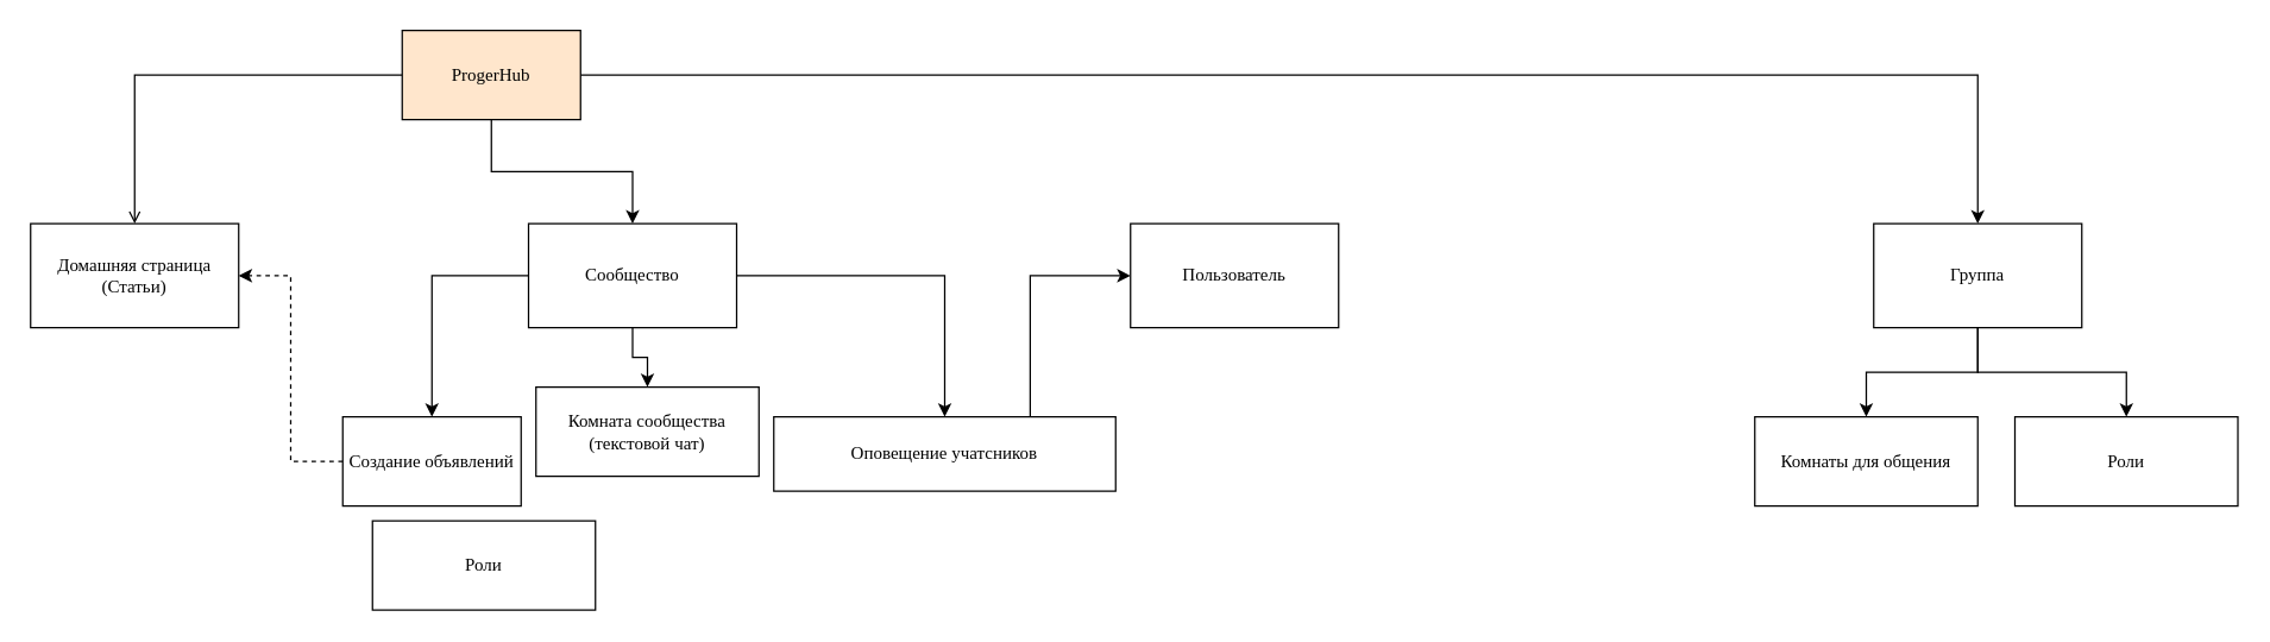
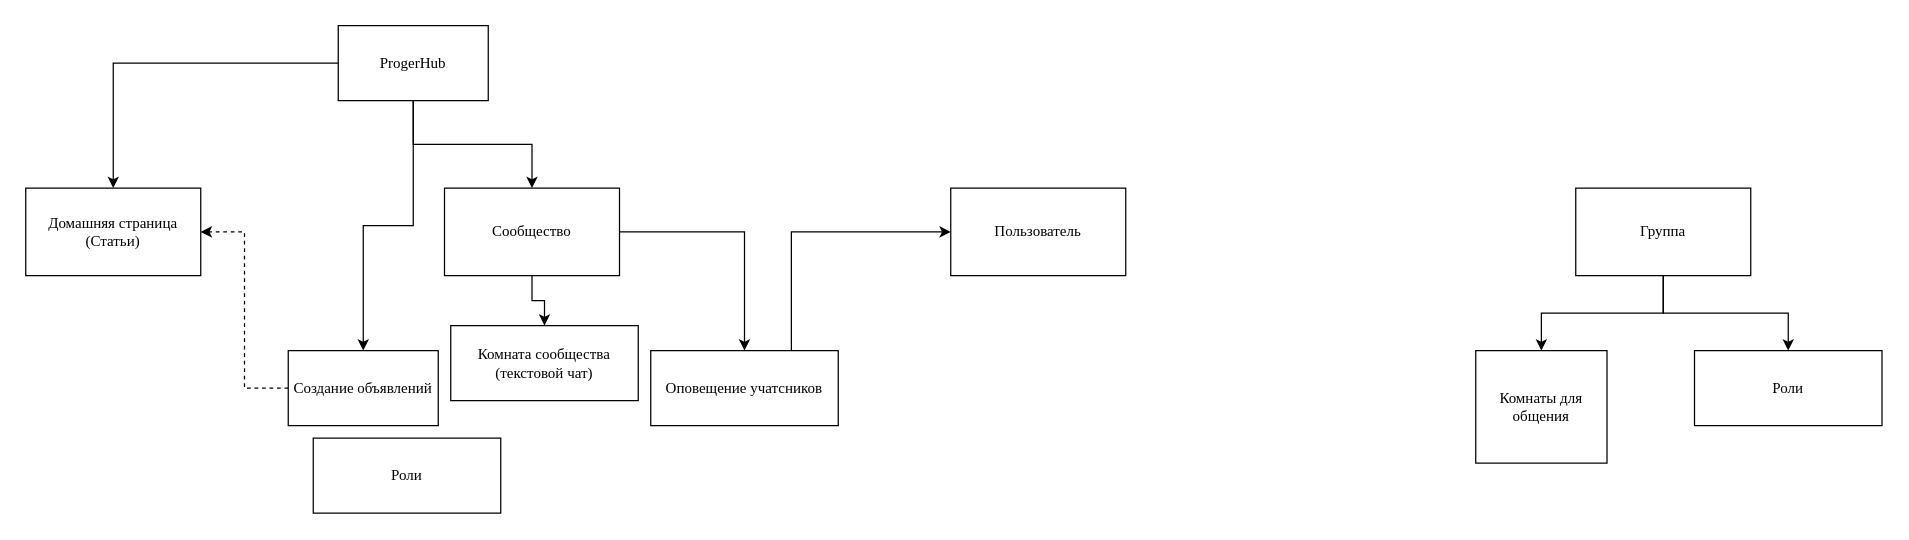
  <mxCell id="0" />
  <mxCell id="1" parent="0" />
- <mxCell id="2" style="edgeStyle=orthogonalEdgeStyle;rounded=0;orthogonalLoop=1;jettySize=auto;html=1;entryX=0.5;entryY=0;entryDx=0;entryDy=0;fontFamily=Comic Sans MS;endArrow=open;" edge="1" parent="1" source="5" target="6"><mxGeometry relative="1" as="geometry" /></mxCell>
+ <mxCell id="2" style="edgeStyle=orthogonalEdgeStyle;rounded=0;orthogonalLoop=1;jettySize=auto;html=1;entryX=0.5;entryY=0;entryDx=0;entryDy=0;fontFamily=Comic Sans MS;" edge="1" parent="1" source="5" target="6"><mxGeometry relative="1" as="geometry" /></mxCell>
  <mxCell id="3" style="edgeStyle=orthogonalEdgeStyle;rounded=0;orthogonalLoop=1;jettySize=auto;html=1;entryX=0.5;entryY=0;entryDx=0;entryDy=0;fontFamily=Comic Sans MS;" edge="1" parent="1" source="5" target="10"><mxGeometry relative="1" as="geometry" /></mxCell>
- <mxCell id="4" style="edgeStyle=orthogonalEdgeStyle;rounded=0;orthogonalLoop=1;jettySize=auto;html=1;fontFamily=Comic Sans MS;" edge="1" parent="1" source="5" target="13"><mxGeometry relative="1" as="geometry" /></mxCell>
- <mxCell id="5" value="&lt;font face=&quot;Comic Sans MS&quot;&gt;ProgerHub&lt;/font&gt;" style="rounded=0;whiteSpace=wrap;html=1;fillColor=#ffe6cc;" vertex="1" parent="1"><mxGeometry x="270" y="20" width="120" height="60" as="geometry" /></mxCell>
+ <mxCell id="4" style="edgeStyle=orthogonalEdgeStyle;rounded=0;orthogonalLoop=1;jettySize=auto;html=1;fontFamily=Comic Sans MS;" edge="1" parent="1" source="5" target="15"><mxGeometry relative="1" as="geometry" /></mxCell>
+ <mxCell id="5" value="&lt;font face=&quot;Comic Sans MS&quot;&gt;ProgerHub&lt;/font&gt;" style="rounded=0;whiteSpace=wrap;html=1;" vertex="1" parent="1"><mxGeometry x="270" y="20" width="120" height="60" as="geometry" /></mxCell>
  <mxCell id="6" value="Домашняя страница (Статьи)" style="rounded=0;whiteSpace=wrap;html=1;fontFamily=Comic Sans MS;" vertex="1" parent="1"><mxGeometry x="20" y="150" width="140" height="70" as="geometry" /></mxCell>
- <mxCell id="7" style="edgeStyle=orthogonalEdgeStyle;rounded=0;orthogonalLoop=1;jettySize=auto;html=1;fontFamily=Comic Sans MS;" edge="1" parent="1" source="10" target="15"><mxGeometry relative="1" as="geometry"><mxPoint x="440" y="260" as="targetPoint" /></mxGeometry></mxCell>
  <mxCell id="8" style="edgeStyle=orthogonalEdgeStyle;rounded=0;orthogonalLoop=1;jettySize=auto;html=1;entryX=0.5;entryY=0;entryDx=0;entryDy=0;fontFamily=Comic Sans MS;" edge="1" parent="1" source="10" target="16"><mxGeometry relative="1" as="geometry" /></mxCell>
  <mxCell id="9" style="edgeStyle=orthogonalEdgeStyle;rounded=0;orthogonalLoop=1;jettySize=auto;html=1;entryX=0.5;entryY=0;entryDx=0;entryDy=0;fontFamily=Comic Sans MS;" edge="1" parent="1" source="10" target="18"><mxGeometry relative="1" as="geometry" /></mxCell>
  <mxCell id="10" value="Сообщество" style="rounded=0;whiteSpace=wrap;html=1;fontFamily=Comic Sans MS;" vertex="1" parent="1"><mxGeometry x="355" y="150" width="140" height="70" as="geometry" /></mxCell>
  <mxCell id="11" style="edgeStyle=orthogonalEdgeStyle;rounded=0;orthogonalLoop=1;jettySize=auto;html=1;entryX=0.5;entryY=0;entryDx=0;entryDy=0;fontFamily=Comic Sans MS;" edge="1" parent="1" source="13" target="20"><mxGeometry relative="1" as="geometry" /></mxCell>
  <mxCell id="12" style="edgeStyle=orthogonalEdgeStyle;rounded=0;orthogonalLoop=1;jettySize=auto;html=1;entryX=0.5;entryY=0;entryDx=0;entryDy=0;fontFamily=Comic Sans MS;" edge="1" parent="1" source="13" target="22"><mxGeometry relative="1" as="geometry" /></mxCell>
  <mxCell id="13" value="Группа" style="rounded=0;whiteSpace=wrap;html=1;fontFamily=Comic Sans MS;" vertex="1" parent="1"><mxGeometry x="1260" y="150" width="140" height="70" as="geometry" /></mxCell>
  <mxCell id="14" style="edgeStyle=orthogonalEdgeStyle;rounded=0;orthogonalLoop=1;jettySize=auto;html=1;entryX=1;entryY=0.5;entryDx=0;entryDy=0;fontFamily=Comic Sans MS;dashed=1;" edge="1" parent="1" source="15" target="6"><mxGeometry relative="1" as="geometry" /></mxCell>
  <mxCell id="15" value="Создание объявлений" style="rounded=0;whiteSpace=wrap;html=1;fontFamily=Comic Sans MS;" vertex="1" parent="1"><mxGeometry x="230" y="280" width="120" height="60" as="geometry" /></mxCell>
  <mxCell id="16" value="Комната сообщества (текстовой чат)" style="rounded=0;whiteSpace=wrap;html=1;fontFamily=Comic Sans MS;" vertex="1" parent="1"><mxGeometry x="360" y="260" width="150" height="60" as="geometry" /></mxCell>
  <mxCell id="17" style="edgeStyle=orthogonalEdgeStyle;rounded=0;orthogonalLoop=1;jettySize=auto;html=1;exitX=0.75;exitY=0;exitDx=0;exitDy=0;entryX=0;entryY=0.5;entryDx=0;entryDy=0;fontFamily=Comic Sans MS;" edge="1" parent="1" source="18" target="19"><mxGeometry relative="1" as="geometry" /></mxCell>
- <mxCell id="18" value="Оповещение учатсников" style="rounded=0;whiteSpace=wrap;html=1;fontFamily=Comic Sans MS;" vertex="1" parent="1"><mxGeometry x="520" y="280" width="230" height="50" as="geometry" /></mxCell>
+ <mxCell id="18" value="Оповещение учатсников" style="rounded=0;whiteSpace=wrap;html=1;fontFamily=Comic Sans MS;" vertex="1" parent="1"><mxGeometry x="520" y="280" width="150" height="60" as="geometry" /></mxCell>
  <mxCell id="19" value="Пользователь" style="rounded=0;whiteSpace=wrap;html=1;fontFamily=Comic Sans MS;" vertex="1" parent="1"><mxGeometry x="760" y="150" width="140" height="70" as="geometry" /></mxCell>
- <mxCell id="20" value="Комнаты для общения" style="rounded=0;whiteSpace=wrap;html=1;fontFamily=Comic Sans MS;" vertex="1" parent="1"><mxGeometry x="1180" y="280" width="150" height="60" as="geometry" /></mxCell>
+ <mxCell id="20" value="Комнаты для общения" style="rounded=0;whiteSpace=wrap;html=1;fontFamily=Comic Sans MS;" vertex="1" parent="1"><mxGeometry x="1180" y="280" width="105" height="90" as="geometry" /></mxCell>
  <mxCell id="21" value="Роли" style="rounded=0;whiteSpace=wrap;html=1;fontFamily=Comic Sans MS;" vertex="1" parent="1"><mxGeometry x="250" y="350" width="150" height="60" as="geometry" /></mxCell>
  <mxCell id="22" value="Роли" style="rounded=0;whiteSpace=wrap;html=1;fontFamily=Comic Sans MS;" vertex="1" parent="1"><mxGeometry x="1355" y="280" width="150" height="60" as="geometry" /></mxCell>
